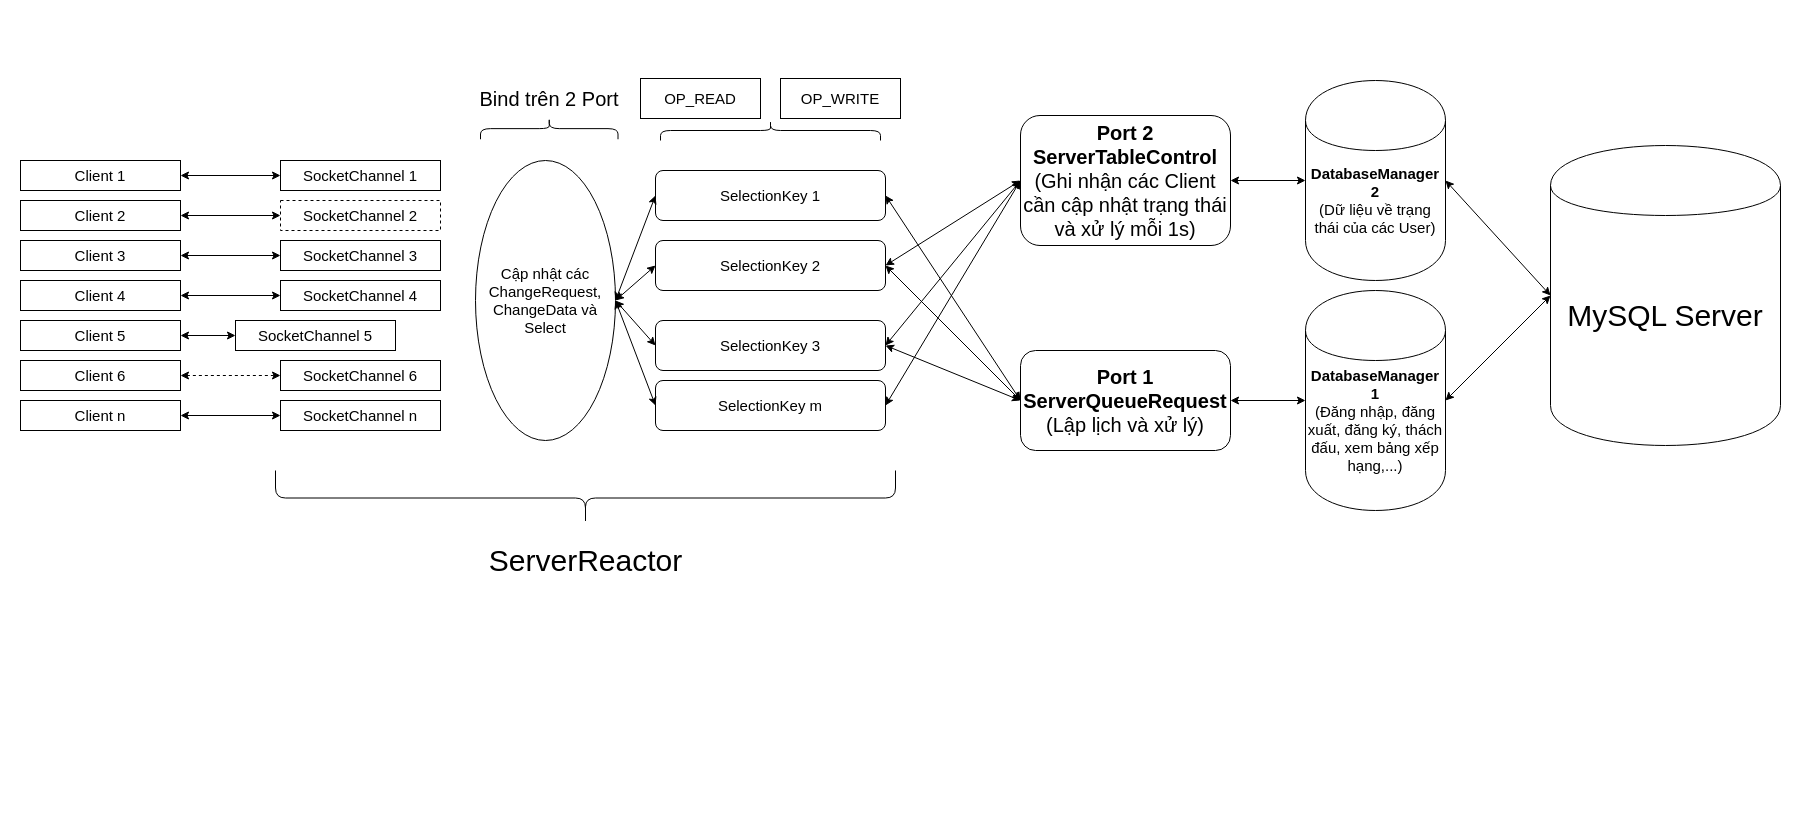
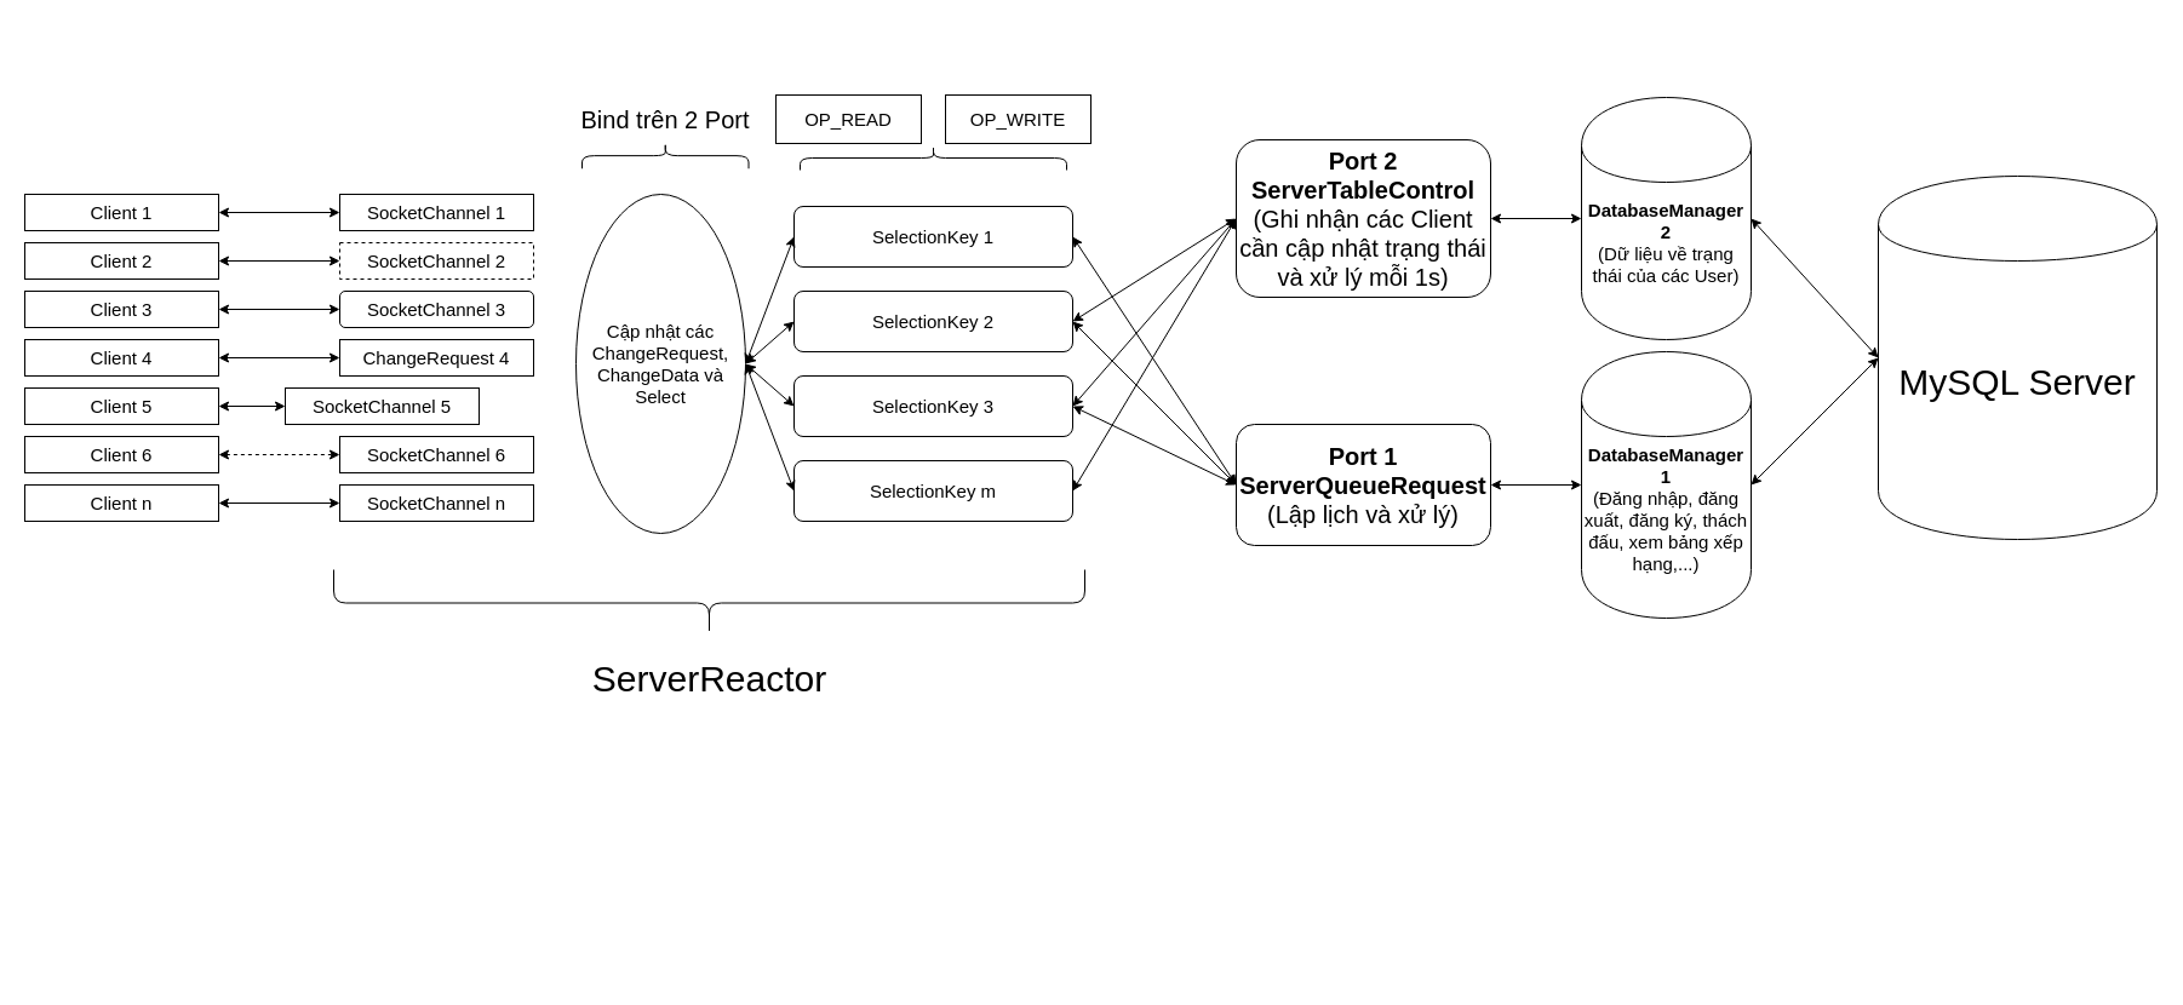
  <mxCell id="0" />
  <mxCell id="1" parent="0" />
  <mxCell id="2" value="Cập nhật các ChangeRequest, ChangeData và Select" style="ellipse;whiteSpace=wrap;html=1;fontSize=15;labelPosition=center;verticalLabelPosition=middle;align=center;verticalAlign=middle;" vertex="1" parent="1"><mxGeometry x="475" y="160" width="140" height="280" as="geometry" /></mxCell>
  <mxCell id="3" value="Client 1" style="rounded=0;whiteSpace=wrap;html=1;fontSize=15;labelPosition=center;verticalLabelPosition=middle;align=center;verticalAlign=middle;" vertex="1" parent="1"><mxGeometry x="20" y="160" width="160" height="30" as="geometry" /></mxCell>
  <mxCell id="4" value="Client 2" style="rounded=0;whiteSpace=wrap;html=1;fontSize=15;labelPosition=center;verticalLabelPosition=middle;align=center;verticalAlign=middle;" vertex="1" parent="1"><mxGeometry x="20" y="200" width="160" height="30" as="geometry" /></mxCell>
  <mxCell id="5" value="Client 3" style="rounded=0;whiteSpace=wrap;html=1;fontSize=15;labelPosition=center;verticalLabelPosition=middle;align=center;verticalAlign=middle;" vertex="1" parent="1"><mxGeometry x="20" y="240" width="160" height="30" as="geometry" /></mxCell>
  <mxCell id="6" value="Client 4" style="rounded=0;whiteSpace=wrap;html=1;fontSize=15;labelPosition=center;verticalLabelPosition=middle;align=center;verticalAlign=middle;" vertex="1" parent="1"><mxGeometry x="20" y="280" width="160" height="30" as="geometry" /></mxCell>
  <mxCell id="7" value="Client 5" style="rounded=0;whiteSpace=wrap;html=1;fontSize=15;labelPosition=center;verticalLabelPosition=middle;align=center;verticalAlign=middle;" vertex="1" parent="1"><mxGeometry x="20" y="320" width="160" height="30" as="geometry" /></mxCell>
  <mxCell id="8" value="Client 6" style="rounded=0;whiteSpace=wrap;html=1;fontSize=15;labelPosition=center;verticalLabelPosition=middle;align=center;verticalAlign=middle;" vertex="1" parent="1"><mxGeometry x="20" y="360" width="160" height="30" as="geometry" /></mxCell>
  <mxCell id="9" value="Client n" style="rounded=0;whiteSpace=wrap;html=1;fontSize=15;labelPosition=center;verticalLabelPosition=middle;align=center;verticalAlign=middle;" vertex="1" parent="1"><mxGeometry x="20" y="400" width="160" height="30" as="geometry" /></mxCell>
  <mxCell id="10" value="SelectionKey 1" style="rounded=1;whiteSpace=wrap;html=1;fontSize=15;labelPosition=center;verticalLabelPosition=middle;align=center;verticalAlign=middle;" vertex="1" parent="1"><mxGeometry x="655" y="170" width="230" height="50" as="geometry" /></mxCell>
  <mxCell id="11" value="&lt;span style=&quot;font-size: 15px;&quot;&gt;SelectionKey 2&lt;/span&gt;" style="rounded=1;whiteSpace=wrap;html=1;fontSize=15;labelPosition=center;verticalLabelPosition=middle;align=center;verticalAlign=middle;" vertex="1" parent="1"><mxGeometry x="655" y="240" width="230" height="50" as="geometry" /></mxCell>
  <mxCell id="12" value="&lt;span style=&quot;font-size: 15px;&quot;&gt;SelectionKey m&lt;/span&gt;" style="rounded=1;whiteSpace=wrap;html=1;fontSize=15;labelPosition=center;verticalLabelPosition=middle;align=center;verticalAlign=middle;" vertex="1" parent="1"><mxGeometry x="655" y="380" width="230" height="50" as="geometry" /></mxCell>
- <mxCell id="13" value="&lt;span style=&quot;font-size: 15px;&quot;&gt;SelectionKey 3&lt;/span&gt;" style="rounded=1;whiteSpace=wrap;html=1;fontSize=15;labelPosition=center;verticalLabelPosition=middle;align=center;verticalAlign=middle;" vertex="1" parent="1"><mxGeometry x="655" y="320" width="230" height="50" as="geometry" /></mxCell>
+ <mxCell id="13" value="&lt;span style=&quot;font-size: 15px;&quot;&gt;SelectionKey 3&lt;/span&gt;" style="rounded=1;whiteSpace=wrap;html=1;fontSize=15;labelPosition=center;verticalLabelPosition=middle;align=center;verticalAlign=middle;" vertex="1" parent="1"><mxGeometry x="655" y="310" width="230" height="50" as="geometry" /></mxCell>
  <mxCell id="14" value="" style="endArrow=classic;startArrow=classic;html=1;exitX=1;exitY=0.5;exitDx=0;exitDy=0;entryX=0;entryY=0.5;entryDx=0;entryDy=0;fontSize=15;labelPosition=center;verticalLabelPosition=middle;align=center;verticalAlign=middle;" edge="1" parent="1" source="2" target="10"><mxGeometry width="50" height="50" relative="1" as="geometry"><mxPoint x="605" y="190" as="sourcePoint" /><mxPoint x="655" y="140" as="targetPoint" /></mxGeometry></mxCell>
  <mxCell id="15" value="" style="endArrow=classic;startArrow=classic;html=1;entryX=0;entryY=0.5;entryDx=0;entryDy=0;exitX=1;exitY=0.5;exitDx=0;exitDy=0;fontSize=15;labelPosition=center;verticalLabelPosition=middle;align=center;verticalAlign=middle;" edge="1" parent="1" source="2" target="11"><mxGeometry width="50" height="50" relative="1" as="geometry"><mxPoint x="585" y="495" as="sourcePoint" /><mxPoint x="615" y="380" as="targetPoint" /></mxGeometry></mxCell>
  <mxCell id="16" value="" style="endArrow=classic;startArrow=classic;html=1;entryX=0;entryY=0.5;entryDx=0;entryDy=0;exitX=1;exitY=0.5;exitDx=0;exitDy=0;fontSize=15;labelPosition=center;verticalLabelPosition=middle;align=center;verticalAlign=middle;" edge="1" parent="1" source="2" target="13"><mxGeometry width="50" height="50" relative="1" as="geometry"><mxPoint x="625" y="310" as="sourcePoint" /><mxPoint x="665" y="275" as="targetPoint" /></mxGeometry></mxCell>
  <mxCell id="17" value="" style="endArrow=classic;startArrow=classic;html=1;entryX=0;entryY=0.5;entryDx=0;entryDy=0;exitX=1;exitY=0.5;exitDx=0;exitDy=0;fontSize=15;labelPosition=center;verticalLabelPosition=middle;align=center;verticalAlign=middle;" edge="1" parent="1" source="2" target="12"><mxGeometry width="50" height="50" relative="1" as="geometry"><mxPoint x="595" y="465" as="sourcePoint" /><mxPoint x="635" y="430" as="targetPoint" /></mxGeometry></mxCell>
  <mxCell id="18" value="SocketChannel 1" style="rounded=0;whiteSpace=wrap;html=1;fontSize=15;labelPosition=center;verticalLabelPosition=middle;align=center;verticalAlign=middle;" vertex="1" parent="1"><mxGeometry x="280" y="160" width="160" height="30" as="geometry" /></mxCell>
  <mxCell id="19" value="SocketChannel 2" style="rounded=0;whiteSpace=wrap;html=1;fontSize=15;labelPosition=center;verticalLabelPosition=middle;align=center;verticalAlign=middle;dashed=1;" vertex="1" parent="1"><mxGeometry x="280" y="200" width="160" height="30" as="geometry" /></mxCell>
- <mxCell id="20" value="SocketChannel 3" style="rounded=0;whiteSpace=wrap;html=1;fontSize=15;labelPosition=center;verticalLabelPosition=middle;align=center;verticalAlign=middle;" vertex="1" parent="1"><mxGeometry x="280" y="240" width="160" height="30" as="geometry" /></mxCell>
- <mxCell id="21" value="SocketChannel 4" style="rounded=0;whiteSpace=wrap;html=1;fontSize=15;labelPosition=center;verticalLabelPosition=middle;align=center;verticalAlign=middle;" vertex="1" parent="1"><mxGeometry x="280" y="280" width="160" height="30" as="geometry" /></mxCell>
+ <mxCell id="20" value="SocketChannel 3" style="whiteSpace=wrap;html=1;fontSize=15;labelPosition=center;verticalLabelPosition=middle;align=center;verticalAlign=middle;rounded=1;" vertex="1" parent="1"><mxGeometry x="280" y="240" width="160" height="30" as="geometry" /></mxCell>
+ <mxCell id="21" value="ChangeRequest 4" style="rounded=0;whiteSpace=wrap;html=1;fontSize=15;labelPosition=center;verticalLabelPosition=middle;align=center;verticalAlign=middle;" vertex="1" parent="1"><mxGeometry x="280" y="280" width="160" height="30" as="geometry" /></mxCell>
  <mxCell id="22" value="SocketChannel 5" style="rounded=0;whiteSpace=wrap;html=1;fontSize=15;labelPosition=center;verticalLabelPosition=middle;align=center;verticalAlign=middle;" vertex="1" parent="1"><mxGeometry x="235" y="320" width="160" height="30" as="geometry" /></mxCell>
  <mxCell id="23" value="SocketChannel 6" style="rounded=0;whiteSpace=wrap;html=1;fontSize=15;labelPosition=center;verticalLabelPosition=middle;align=center;verticalAlign=middle;" vertex="1" parent="1"><mxGeometry x="280" y="360" width="160" height="30" as="geometry" /></mxCell>
  <mxCell id="24" value="SocketChannel n" style="rounded=0;whiteSpace=wrap;html=1;fontSize=15;labelPosition=center;verticalLabelPosition=middle;align=center;verticalAlign=middle;" vertex="1" parent="1"><mxGeometry x="280" y="400" width="160" height="30" as="geometry" /></mxCell>
  <mxCell id="25" value="" style="endArrow=classic;startArrow=classic;html=1;exitX=1;exitY=0.5;exitDx=0;exitDy=0;entryX=0;entryY=0.5;entryDx=0;entryDy=0;fontSize=15;labelPosition=center;verticalLabelPosition=middle;align=center;verticalAlign=middle;" edge="1" parent="1" source="3" target="18"><mxGeometry width="50" height="50" relative="1" as="geometry"><mxPoint x="130" y="210" as="sourcePoint" /><mxPoint x="180" y="160" as="targetPoint" /></mxGeometry></mxCell>
  <mxCell id="26" value="" style="endArrow=classic;startArrow=classic;html=1;exitX=1;exitY=0.5;exitDx=0;exitDy=0;entryX=0;entryY=0.5;entryDx=0;entryDy=0;fontSize=15;labelPosition=center;verticalLabelPosition=middle;align=center;verticalAlign=middle;" edge="1" parent="1" source="4" target="19"><mxGeometry width="50" height="50" relative="1" as="geometry"><mxPoint x="80" y="230" as="sourcePoint" /><mxPoint x="280" y="230" as="targetPoint" /></mxGeometry></mxCell>
  <mxCell id="27" value="" style="endArrow=classic;startArrow=classic;html=1;exitX=1;exitY=0.5;exitDx=0;exitDy=0;entryX=0;entryY=0.5;entryDx=0;entryDy=0;fontSize=15;labelPosition=center;verticalLabelPosition=middle;align=center;verticalAlign=middle;" edge="1" parent="1" source="5" target="20"><mxGeometry width="50" height="50" relative="1" as="geometry"><mxPoint x="110" y="264.41" as="sourcePoint" /><mxPoint x="310" y="264.41" as="targetPoint" /></mxGeometry></mxCell>
  <mxCell id="28" value="" style="endArrow=classic;startArrow=classic;html=1;exitX=1;exitY=0.5;exitDx=0;exitDy=0;entryX=0;entryY=0.5;entryDx=0;entryDy=0;fontSize=15;labelPosition=center;verticalLabelPosition=middle;align=center;verticalAlign=middle;" edge="1" parent="1" source="6" target="21"><mxGeometry width="50" height="50" relative="1" as="geometry"><mxPoint x="90" y="318.82" as="sourcePoint" /><mxPoint x="290" y="318.82" as="targetPoint" /></mxGeometry></mxCell>
  <mxCell id="29" value="" style="endArrow=classic;startArrow=classic;html=1;exitX=1;exitY=0.5;exitDx=0;exitDy=0;entryX=0;entryY=0.5;entryDx=0;entryDy=0;fontSize=15;labelPosition=center;verticalLabelPosition=middle;align=center;verticalAlign=middle;" edge="1" parent="1" source="7" target="22"><mxGeometry width="50" height="50" relative="1" as="geometry"><mxPoint x="110" y="334.41" as="sourcePoint" /><mxPoint x="240" y="370" as="targetPoint" /></mxGeometry></mxCell>
  <mxCell id="30" value="" style="endArrow=classic;startArrow=classic;html=1;exitX=1;exitY=0.5;exitDx=0;exitDy=0;entryX=0;entryY=0.5;entryDx=0;entryDy=0;fontSize=15;labelPosition=center;verticalLabelPosition=middle;align=center;verticalAlign=middle;dashed=1;" edge="1" parent="1" source="8" target="23"><mxGeometry width="50" height="50" relative="1" as="geometry"><mxPoint x="80" y="400" as="sourcePoint" /><mxPoint x="280" y="400" as="targetPoint" /></mxGeometry></mxCell>
  <mxCell id="31" value="" style="endArrow=classic;startArrow=classic;html=1;exitX=1;exitY=0.5;exitDx=0;exitDy=0;entryX=0;entryY=0.5;entryDx=0;entryDy=0;fontSize=15;labelPosition=center;verticalLabelPosition=middle;align=center;verticalAlign=middle;" edge="1" parent="1" source="9" target="24"><mxGeometry width="50" height="50" relative="1" as="geometry"><mxPoint x="90" y="440" as="sourcePoint" /><mxPoint x="290" y="440" as="targetPoint" /></mxGeometry></mxCell>
  <mxCell id="32" value="" style="shape=curlyBracket;whiteSpace=wrap;html=1;rounded=1;rotation=90;fontSize=15;labelPosition=center;verticalLabelPosition=middle;align=center;verticalAlign=middle;" vertex="1" parent="1"><mxGeometry x="760" y="20" width="20" height="220" as="geometry" /></mxCell>
  <mxCell id="33" value="OP_READ" style="rounded=0;whiteSpace=wrap;html=1;fontSize=15;labelPosition=center;verticalLabelPosition=middle;align=center;verticalAlign=middle;" vertex="1" parent="1"><mxGeometry x="640" y="78" width="120" height="40" as="geometry" /></mxCell>
  <mxCell id="34" value="OP_WRITE" style="rounded=0;whiteSpace=wrap;html=1;fontSize=15;labelPosition=center;verticalLabelPosition=middle;align=center;verticalAlign=middle;" vertex="1" parent="1"><mxGeometry x="780" y="78" width="120" height="40" as="geometry" /></mxCell>
  <mxCell id="35" value="" style="endArrow=classic;startArrow=classic;html=1;exitX=1;exitY=0.5;exitDx=0;exitDy=0;entryX=0;entryY=0.5;entryDx=0;entryDy=0;fontSize=15;labelPosition=center;verticalLabelPosition=middle;align=center;verticalAlign=middle;" edge="1" parent="1" source="10" target="40"><mxGeometry width="50" height="50" relative="1" as="geometry"><mxPoint x="930" y="240" as="sourcePoint" /><mxPoint x="1020" y="370" as="targetPoint" /></mxGeometry></mxCell>
  <mxCell id="36" value="" style="endArrow=classic;startArrow=classic;html=1;exitX=1;exitY=0.5;exitDx=0;exitDy=0;entryX=0;entryY=0.5;entryDx=0;entryDy=0;fontSize=15;labelPosition=center;verticalLabelPosition=middle;align=center;verticalAlign=middle;" edge="1" parent="1" source="11" target="40"><mxGeometry width="50" height="50" relative="1" as="geometry"><mxPoint x="895" y="295" as="sourcePoint" /><mxPoint x="1020" y="370" as="targetPoint" /></mxGeometry></mxCell>
  <mxCell id="37" value="" style="endArrow=classic;startArrow=classic;html=1;exitX=1;exitY=0.5;exitDx=0;exitDy=0;entryX=0;entryY=0.5;entryDx=0;entryDy=0;fontSize=15;labelPosition=center;verticalLabelPosition=middle;align=center;verticalAlign=middle;" edge="1" parent="1" source="13" target="40"><mxGeometry width="50" height="50" relative="1" as="geometry"><mxPoint x="910" y="345" as="sourcePoint" /><mxPoint x="1020" y="370" as="targetPoint" /></mxGeometry></mxCell>
  <mxCell id="38" value="&lt;b&gt;DatabaseManager 1&lt;/b&gt;&lt;br&gt;(Đăng nhập, đăng xuất, đăng ký, thách đấu, xem bảng xếp hạng,...)" style="shape=cylinder;whiteSpace=wrap;html=1;boundedLbl=1;backgroundOutline=1;fontSize=15;labelPosition=center;verticalLabelPosition=middle;align=center;verticalAlign=middle;" vertex="1" parent="1"><mxGeometry x="1305" y="290" width="140" height="220" as="geometry" /></mxCell>
  <mxCell id="39" value="" style="endArrow=classic;startArrow=classic;html=1;exitX=1;exitY=0.5;exitDx=0;exitDy=0;entryX=0;entryY=0.5;entryDx=0;entryDy=0;fontSize=15;labelPosition=center;verticalLabelPosition=middle;align=center;verticalAlign=middle;" edge="1" parent="1" source="40" target="38"><mxGeometry width="50" height="50" relative="1" as="geometry"><mxPoint x="1195" y="300" as="sourcePoint" /><mxPoint x="1275" y="270" as="targetPoint" /></mxGeometry></mxCell>
  <mxCell id="40" value="&lt;b&gt;Port 1&lt;br&gt;ServerQueueRequest&lt;br style=&quot;font-size: 20px&quot;&gt;&lt;/b&gt;(Lập lịch và xử lý)" style="rounded=1;whiteSpace=wrap;html=1;fontSize=20;" vertex="1" parent="1"><mxGeometry x="1020" y="350" width="210" height="100" as="geometry" /></mxCell>
  <mxCell id="41" value="" style="shape=curlyBracket;whiteSpace=wrap;html=1;rounded=1;rotation=-90;" vertex="1" parent="1"><mxGeometry x="557.5" y="187.5" width="55" height="620" as="geometry" /></mxCell>
  <mxCell id="42" value="ServerReactor" style="text;html=1;strokeColor=none;fillColor=none;align=center;verticalAlign=middle;whiteSpace=wrap;rounded=0;fontSize=30;" vertex="1" parent="1"><mxGeometry x="462.5" y="550" width="245" height="20" as="geometry" /></mxCell>
  <mxCell id="43" value="&lt;font style=&quot;font-size: 15px&quot;&gt;&lt;b&gt;DatabaseManager 2&lt;/b&gt;&lt;/font&gt;&lt;br&gt;(Dữ liệu về trạng thái của các User)" style="shape=cylinder;whiteSpace=wrap;html=1;boundedLbl=1;backgroundOutline=1;fontSize=15;labelPosition=center;verticalLabelPosition=middle;align=center;verticalAlign=middle;" vertex="1" parent="1"><mxGeometry x="1305" y="80" width="140" height="200" as="geometry" /></mxCell>
  <mxCell id="44" value="" style="endArrow=classic;startArrow=classic;html=1;exitX=1;exitY=0.5;exitDx=0;exitDy=0;entryX=0;entryY=0.5;entryDx=0;entryDy=0;fontSize=15;labelPosition=center;verticalLabelPosition=middle;align=center;verticalAlign=middle;" edge="1" parent="1" source="45" target="43"><mxGeometry width="50" height="50" relative="1" as="geometry"><mxPoint x="1195" y="80" as="sourcePoint" /><mxPoint x="1275" y="50" as="targetPoint" /></mxGeometry></mxCell>
  <mxCell id="45" value="&lt;b&gt;Port 2&lt;br&gt;ServerTableControl&lt;/b&gt;&lt;br style=&quot;font-size: 20px&quot;&gt;(Ghi nhận các Client cần cập nhật trạng thái và xử lý mỗi 1s)" style="rounded=1;whiteSpace=wrap;html=1;fontSize=20;" vertex="1" parent="1"><mxGeometry x="1020" y="115" width="210" height="130" as="geometry" /></mxCell>
  <mxCell id="46" value="" style="endArrow=classic;startArrow=classic;html=1;exitX=1;exitY=0.5;exitDx=0;exitDy=0;entryX=0;entryY=0.5;entryDx=0;entryDy=0;" edge="1" parent="1" source="12" target="45"><mxGeometry width="50" height="50" relative="1" as="geometry"><mxPoint x="1000" y="100" as="sourcePoint" /><mxPoint x="1050" y="50" as="targetPoint" /></mxGeometry></mxCell>
  <mxCell id="47" value="" style="endArrow=classic;startArrow=classic;html=1;exitX=1;exitY=0.5;exitDx=0;exitDy=0;entryX=0;entryY=0.5;entryDx=0;entryDy=0;" edge="1" parent="1" source="13" target="45"><mxGeometry width="50" height="50" relative="1" as="geometry"><mxPoint x="960" y="130" as="sourcePoint" /><mxPoint x="1010" y="80" as="targetPoint" /></mxGeometry></mxCell>
  <mxCell id="48" value="" style="endArrow=classic;startArrow=classic;html=1;exitX=1;exitY=0.5;exitDx=0;exitDy=0;entryX=0;entryY=0.5;entryDx=0;entryDy=0;" edge="1" parent="1" source="11" target="45"><mxGeometry width="50" height="50" relative="1" as="geometry"><mxPoint x="1020" y="50" as="sourcePoint" /><mxPoint x="1070" y="0" as="targetPoint" /></mxGeometry></mxCell>
  <mxCell id="49" value="&lt;font style=&quot;font-size: 30px&quot;&gt;MySQL Server&lt;/font&gt;" style="shape=cylinder;whiteSpace=wrap;html=1;boundedLbl=1;backgroundOutline=1;" vertex="1" parent="1"><mxGeometry x="1550" y="145" width="230" height="300" as="geometry" /></mxCell>
  <mxCell id="50" value="" style="endArrow=classic;startArrow=classic;html=1;exitX=1;exitY=0.5;exitDx=0;exitDy=0;entryX=0;entryY=0.5;entryDx=0;entryDy=0;" edge="1" parent="1" source="43" target="49"><mxGeometry width="50" height="50" relative="1" as="geometry"><mxPoint x="1380" y="-70" as="sourcePoint" /><mxPoint x="1430" y="-120" as="targetPoint" /></mxGeometry></mxCell>
  <mxCell id="51" value="" style="endArrow=classic;startArrow=classic;html=1;exitX=1;exitY=0.5;exitDx=0;exitDy=0;entryX=0;entryY=0.5;entryDx=0;entryDy=0;" edge="1" parent="1" source="38" target="49"><mxGeometry width="50" height="50" relative="1" as="geometry"><mxPoint x="1500" y="580" as="sourcePoint" /><mxPoint x="1550" y="530" as="targetPoint" /></mxGeometry></mxCell>
  <mxCell id="52" value="" style="shape=curlyBracket;whiteSpace=wrap;html=1;rounded=1;fontSize=20;rotation=90;" vertex="1" parent="1"><mxGeometry x="538.13" y="59.38" width="21.25" height="137.5" as="geometry" /></mxCell>
  <mxCell id="53" value="Bind trên 2 Port" style="text;html=1;strokeColor=none;fillColor=none;align=center;verticalAlign=middle;whiteSpace=wrap;rounded=0;fontSize=20;" vertex="1" parent="1"><mxGeometry x="468.76" y="88" width="160" height="20" as="geometry" /></mxCell>
